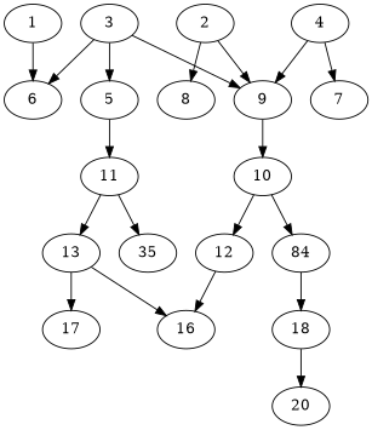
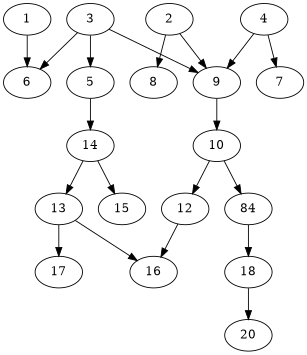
  digraph {
    node [alpha=0.09]
    1 [alpha=0.11 expect_size=15569920]
    6 [expect_size=28876800]
    2 [alpha=0.03 expect_size=25608192]
    8 [alpha=0.04 expect_size=43330560]
    9 [alpha=0.19 expect_size=35117056]
    7 [alpha=0.14 expect_size=36996096]
    3 [alpha=0.05 expect_size=47566848]
    5 [expect_size=13466624]
-   11 [alpha=0.16 expect_size=27315200]
+   11 [alpha=0.16 expect_size=27315200 label=14]
    10 [alpha=0.13 expect_size=38936576]
    13 [alpha=0.14 expect_size=14504960]
-   15 [alpha=0.03 expect_size=22039552 label=35]
+   15 [alpha=0.03 expect_size=22039552]
    12 [alpha=0.15 expect_size=7162880]
    n14 [alpha=0.12 expect_size=25405440 label=84]
    4 [alpha=0.19 expect_size=8828928]
    16 [alpha=0.00 expect_size=42704896]
    17 [alpha=0.17 expect_size=16726016]
    18 [alpha=0.06 expect_size=50207744]
    20 [alpha=0.07 expect_size=10133504]
    1 -> 6
    2 -> 8
    2 -> 9
    9 -> 10
    3 -> 6
    3 -> 9
    3 -> 5
    5 -> 11
    11 -> 13
    11 -> 15
    10 -> 12
    10 -> n14
    13 -> 16
    13 -> 17
    12 -> 16
    n14 -> 18
    4 -> 9
    4 -> 7
    18 -> 20
  }
